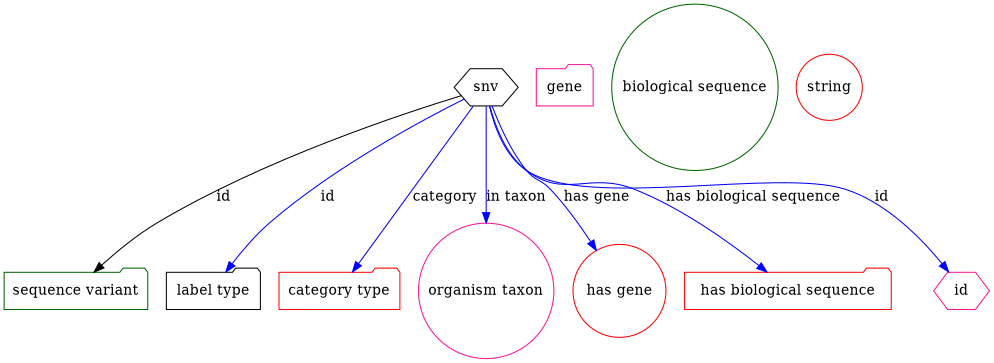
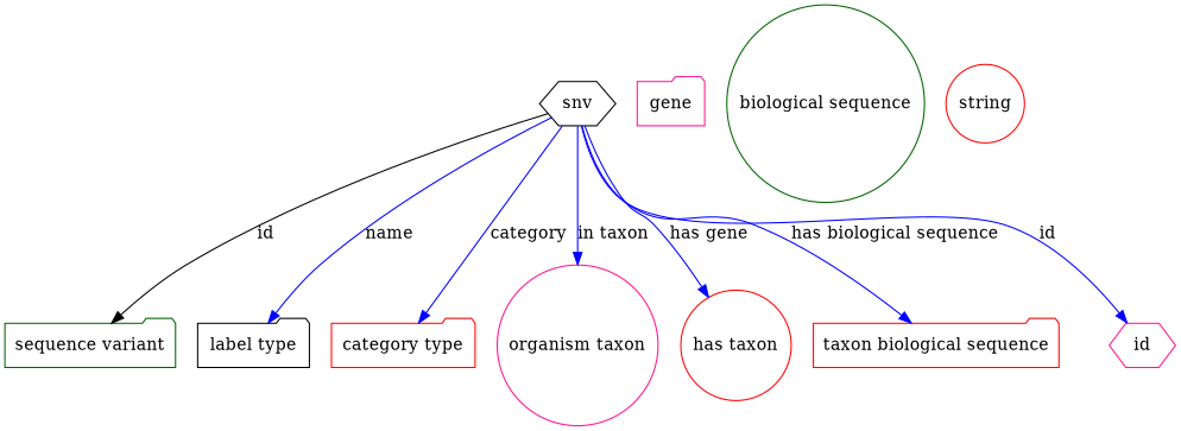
  digraph {
    node [color=red shape=folder]
    edge [color=blue style=solid]
    n1 [color=black height=0.5 label=snv shape=hexagon width=0.75]
    "sequence variant" [color=darkgreen height=0.5 width=1.9318]
    n3 [color=black height=0.5 label="label type" width=1.2638]
    n4 [height=0.5 label="category type" width=1.6249]
    n5 [color=deeppink height=0.5 label="organism taxon" shape=circle width=1.8234]
-   "has gene" [height=0.5 shape=circle width=1.1555]
-   "has biological sequence" [height=0.5 width=2.6359]
+   "has gene" [height=0.5 shape=circle width=1.1555 label="has taxon"]
+   "has biological sequence" [height=0.5 width=2.6359 label="taxon biological sequence"]
    id [color=deeppink height=0.5 shape=hexagon width=0.75]
    n9 [color=deeppink height=0.5 label=gene width=0.75827]
    n10 [color=darkgreen height=0.5 label="biological sequence" shape=circle width=2.2387]
    n11 [height=0.5 label=string shape=circle width=0.84854]
    n1 -> "sequence variant" [label=id color="" style=""]
-   n1 -> n3 [label=id]
+   n1 -> n3 [label=name]
    n1 -> n4 [label=category]
    n1 -> n5 [label="in taxon"]
    n1 -> "has gene" [label="has gene"]
    n1 -> "has biological sequence" [label="has biological sequence"]
    n1 -> id [label=id]
  }
